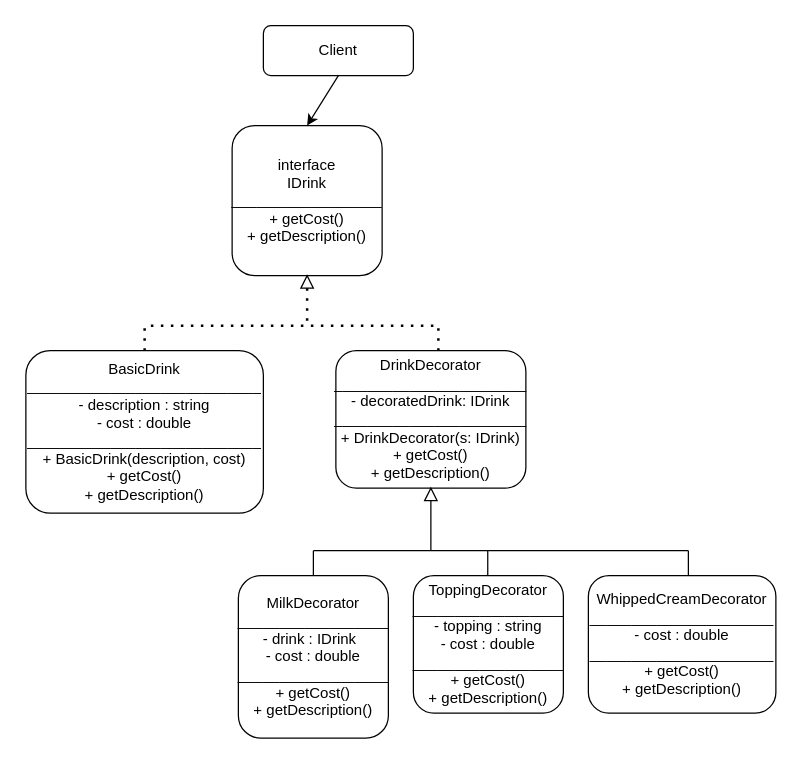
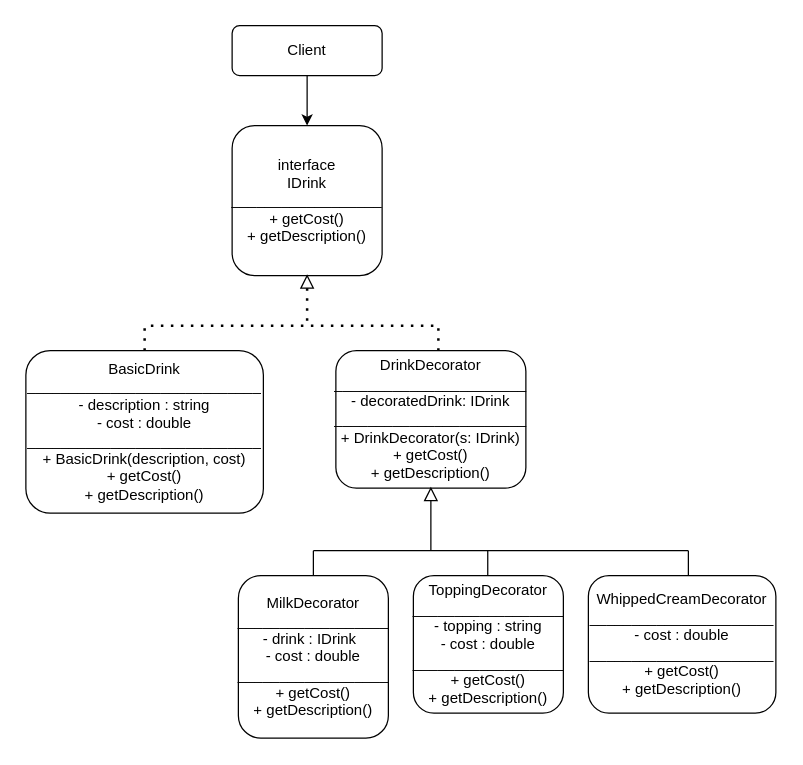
  <mxCell id="0" />
  <mxCell id="1" parent="0" />
- <mxCell id="2" value="Client" style="rounded=1;whiteSpace=wrap;html=1;" vertex="1" parent="1"><mxGeometry x="210" y="20" width="120" height="40" as="geometry" /></mxCell>
+ <mxCell id="2" value="Client" style="rounded=1;whiteSpace=wrap;html=1;" vertex="1" parent="1"><mxGeometry x="185" y="20" width="120" height="40" as="geometry" /></mxCell>
  <mxCell id="3" value="interface&lt;div&gt;IDrink&lt;/div&gt;&lt;div&gt;__________________&lt;/div&gt;&lt;div&gt;+ getCost()&lt;/div&gt;&lt;div&gt;+ getDescription()&lt;/div&gt;" style="rounded=1;whiteSpace=wrap;html=1;" vertex="1" parent="1"><mxGeometry x="185" y="100" width="120" height="120" as="geometry" /></mxCell>
  <mxCell id="4" value="BasicDrink&lt;div&gt;____________________________&lt;/div&gt;&lt;div&gt;- description : string&lt;/div&gt;&lt;div&gt;- cost : double&lt;/div&gt;&lt;div&gt;____________________________&lt;/div&gt;&lt;div&gt;+ BasicDrink(description, cost)&lt;/div&gt;&lt;div&gt;+ getCost()&lt;/div&gt;&lt;div&gt;+ getDescription()&lt;/div&gt;" style="rounded=1;whiteSpace=wrap;html=1;" vertex="1" parent="1"><mxGeometry x="20" y="280" width="190" height="130" as="geometry" /></mxCell>
  <mxCell id="5" value="" style="endArrow=classic;html=1;rounded=0;exitX=0.5;exitY=1;exitDx=0;exitDy=0;entryX=0.5;entryY=0;entryDx=0;entryDy=0;" edge="1" parent="1" source="2" target="3"><mxGeometry width="50" height="50" relative="1" as="geometry"><mxPoint x="85" y="130" as="sourcePoint" /><mxPoint x="135" y="80" as="targetPoint" /></mxGeometry></mxCell>
  <mxCell id="6" value="DrinkDecorator&lt;div&gt;_______________________&lt;/div&gt;&lt;div&gt;- decoratedDrink: IDrink&lt;/div&gt;&lt;div&gt;_______________________&lt;/div&gt;&lt;div&gt;+ DrinkDecorator(s: IDrink)&lt;/div&gt;&lt;div&gt;+ getCost()&lt;/div&gt;&lt;div&gt;+ getDescription()&lt;/div&gt;" style="rounded=1;whiteSpace=wrap;html=1;" vertex="1" parent="1"><mxGeometry x="268" y="280" width="152" height="110" as="geometry" /></mxCell>
  <mxCell id="7" value="" style="endArrow=none;dashed=1;html=1;dashPattern=1 3;strokeWidth=2;rounded=0;exitX=0.5;exitY=0;exitDx=0;exitDy=0;" edge="1" parent="1" source="4"><mxGeometry width="50" height="50" relative="1" as="geometry"><mxPoint x="100" y="260" as="sourcePoint" /><mxPoint x="115" y="260" as="targetPoint" /></mxGeometry></mxCell>
  <mxCell id="8" value="" style="endArrow=none;dashed=1;html=1;dashPattern=1 3;strokeWidth=2;rounded=0;exitX=0.5;exitY=0;exitDx=0;exitDy=0;" edge="1" parent="1"><mxGeometry width="50" height="50" relative="1" as="geometry"><mxPoint x="350" y="280" as="sourcePoint" /><mxPoint x="350" y="260" as="targetPoint" /></mxGeometry></mxCell>
  <mxCell id="9" value="" style="endArrow=none;dashed=1;html=1;dashPattern=1 3;strokeWidth=2;rounded=0;" edge="1" parent="1"><mxGeometry width="50" height="50" relative="1" as="geometry"><mxPoint x="120" y="260" as="sourcePoint" /><mxPoint x="350" y="260" as="targetPoint" /></mxGeometry></mxCell>
  <mxCell id="10" value="" style="triangle;whiteSpace=wrap;html=1;direction=north;" vertex="1" parent="1"><mxGeometry x="240" y="220" width="10" height="10" as="geometry" /></mxCell>
  <mxCell id="11" value="" style="endArrow=none;dashed=1;html=1;dashPattern=1 3;strokeWidth=2;rounded=0;exitX=0;exitY=0.5;exitDx=0;exitDy=0;" edge="1" parent="1" source="10"><mxGeometry width="50" height="50" relative="1" as="geometry"><mxPoint x="230" y="400" as="sourcePoint" /><mxPoint x="245" y="260" as="targetPoint" /></mxGeometry></mxCell>
  <mxCell id="12" value="MilkDecorator&lt;div&gt;__________________&lt;/div&gt;&lt;div&gt;- drink : IDrink&lt;span style=&quot;white-space: pre;&quot;&gt;&#09;&lt;/span&gt;&lt;/div&gt;&lt;div&gt;- cost : double&lt;/div&gt;&lt;div&gt;__________________&lt;/div&gt;&lt;div&gt;+ getCost()&lt;/div&gt;&lt;div&gt;+ getDescription()&lt;/div&gt;" style="rounded=1;whiteSpace=wrap;html=1;" vertex="1" parent="1"><mxGeometry x="190" y="460" width="120" height="130" as="geometry" /></mxCell>
  <mxCell id="13" value="ToppingDecorator&lt;div&gt;__________________&lt;/div&gt;&lt;div&gt;- topping : string&lt;/div&gt;&lt;div&gt;- cost : double&lt;/div&gt;&lt;div&gt;__________________&lt;/div&gt;&lt;div&gt;+ getCost()&lt;/div&gt;&lt;div&gt;+ getDescription()&lt;/div&gt;" style="rounded=1;whiteSpace=wrap;html=1;" vertex="1" parent="1"><mxGeometry x="330" y="460" width="120" height="110" as="geometry" /></mxCell>
  <mxCell id="14" value="WhippedCreamDecorator&lt;div&gt;______________________&lt;/div&gt;&lt;div&gt;- cost : double&lt;/div&gt;&lt;div&gt;______________________&lt;/div&gt;&lt;div&gt;+ getCost()&lt;/div&gt;&lt;div&gt;+ getDescription()&lt;/div&gt;" style="rounded=1;whiteSpace=wrap;html=1;" vertex="1" parent="1"><mxGeometry x="470" y="460" width="150" height="110" as="geometry" /></mxCell>
  <mxCell id="15" value="" style="endArrow=none;html=1;rounded=0;exitX=0.5;exitY=0;exitDx=0;exitDy=0;" edge="1" parent="1" source="12"><mxGeometry width="50" height="50" relative="1" as="geometry"><mxPoint x="590" y="300" as="sourcePoint" /><mxPoint x="250" y="440" as="targetPoint" /></mxGeometry></mxCell>
  <mxCell id="16" value="" style="endArrow=none;html=1;rounded=0;exitX=0.5;exitY=0;exitDx=0;exitDy=0;" edge="1" parent="1"><mxGeometry width="50" height="50" relative="1" as="geometry"><mxPoint x="389.5" y="460" as="sourcePoint" /><mxPoint x="389.5" y="440" as="targetPoint" /></mxGeometry></mxCell>
  <mxCell id="17" value="" style="endArrow=none;html=1;rounded=0;exitX=0.5;exitY=0;exitDx=0;exitDy=0;" edge="1" parent="1"><mxGeometry width="50" height="50" relative="1" as="geometry"><mxPoint x="550" y="460" as="sourcePoint" /><mxPoint x="550" y="440" as="targetPoint" /></mxGeometry></mxCell>
  <mxCell id="18" value="" style="endArrow=none;html=1;rounded=0;" edge="1" parent="1"><mxGeometry width="50" height="50" relative="1" as="geometry"><mxPoint x="250" y="440" as="sourcePoint" /><mxPoint x="550" y="440" as="targetPoint" /></mxGeometry></mxCell>
  <mxCell id="19" value="" style="triangle;whiteSpace=wrap;html=1;direction=north;" vertex="1" parent="1"><mxGeometry x="339" y="390" width="10" height="10" as="geometry" /></mxCell>
  <mxCell id="20" value="" style="endArrow=none;html=1;rounded=0;" edge="1" parent="1"><mxGeometry width="50" height="50" relative="1" as="geometry"><mxPoint x="344" y="400" as="sourcePoint" /><mxPoint x="344" y="440" as="targetPoint" /></mxGeometry></mxCell>
